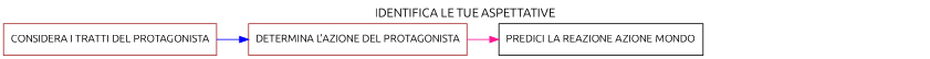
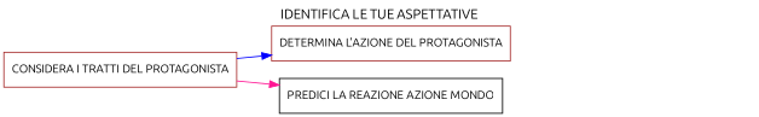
  digraph {
    fontname=Ubuntu
    label="IDENTIFICA LE TUE ASPETTATIVE"
    labelloc=t
    rankdir=LR
    node [color=brown fontname=Ubuntu fontsize=12 shape=rect]
    edge [fontname=Ubuntu fontsize=12 shape=rect]
    n1 [label="CONSIDERA I TRATTI DEL PROTAGONISTA" width=3]
    n2 [label="DETERMINA L'AZIONE DEL PROTAGONISTA" width=3]
    n3 [color=black label="PREDICI LA REAZIONE AZIONE MONDO" width=3]
    cs04 [style=invis width=3 color=""]
    n1 -> n2 [color=blue]
-   n2 -> n3 [color=deeppink]
+   n1 -> n3 [color=deeppink]
    n3 -> cs04 [style=invis]
  }
